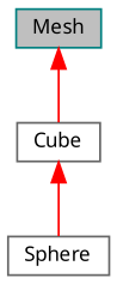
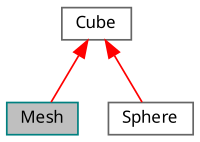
  digraph {
    fontname="Noto Sans"
    node [color=gray40 fillcolor=white fontname="Noto Sans" fontsize=10 shape=record style=filled]
    edge [color=red dir=back fontname="Noto Sans" fontsize=10 labelfontname=Helvetica labelfontsize=10 style=solid]
    n1 [color=teal fillcolor=grey75 fontcolor=black height=0.2 label=Mesh width=0.4]
    n2 [height=0.2 label=Cube width=0.4]
    n3 [height=0.2 label=Sphere width=0.4]
-   n1 -> n2
+   n2 -> n1
    n2 -> n3
  }
